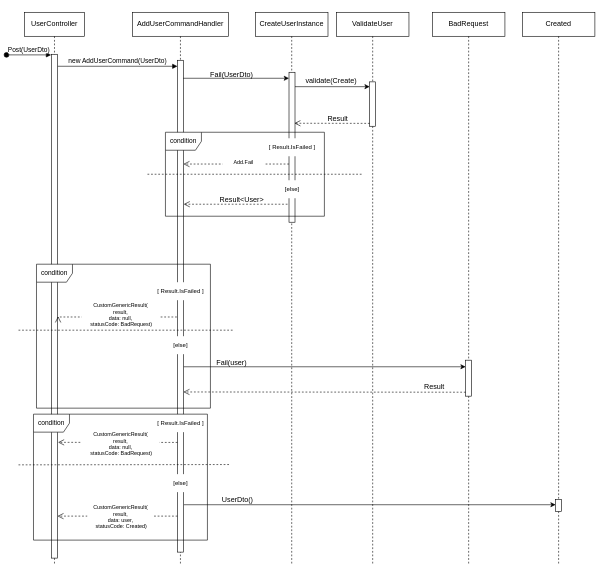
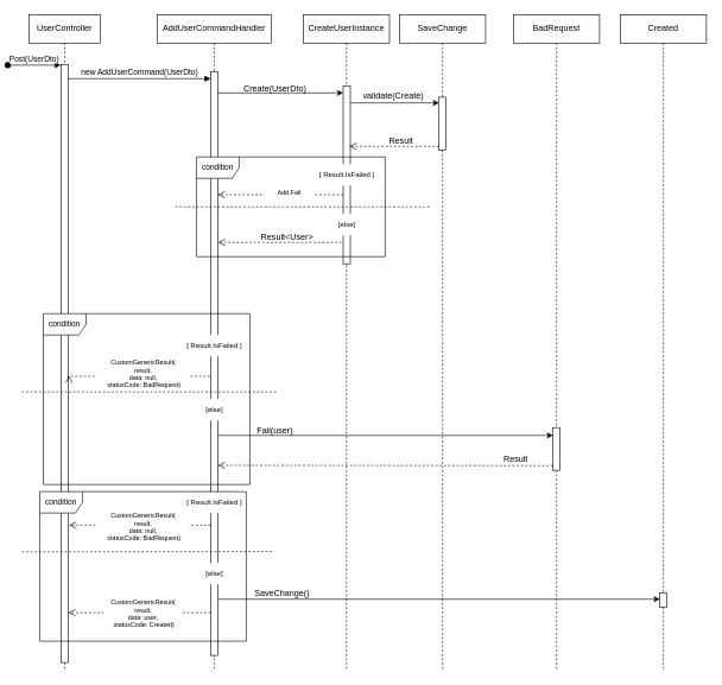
  <mxCell id="0" />
  <mxCell id="1" parent="0" />
  <mxCell id="2" value="UserController" style="shape=umlLifeline;perimeter=lifelinePerimeter;whiteSpace=wrap;html=1;container=0;dropTarget=0;collapsible=0;recursiveResize=0;outlineConnect=0;portConstraint=eastwest;newEdgeStyle={&quot;edgeStyle&quot;:&quot;elbowEdgeStyle&quot;,&quot;elbow&quot;:&quot;vertical&quot;,&quot;curved&quot;:0,&quot;rounded&quot;:0};" parent="1" vertex="1"><mxGeometry x="30" y="20" width="100" height="920" as="geometry" /></mxCell>
  <mxCell id="3" value="Post(UserDto)" style="html=1;verticalAlign=bottom;startArrow=oval;endArrow=block;startSize=8;edgeStyle=elbowEdgeStyle;elbow=vertical;curved=0;rounded=0;entryX=-0.26;entryY=0.004;entryDx=0;entryDy=0;entryPerimeter=0;" parent="2" edge="1"><mxGeometry relative="1" as="geometry"><mxPoint x="-30" y="71" as="sourcePoint" /><mxPoint x="44.4" y="71.4" as="targetPoint" /></mxGeometry></mxCell>
  <mxCell id="4" value="AddUserCommandHandler" style="shape=umlLifeline;perimeter=lifelinePerimeter;whiteSpace=wrap;html=1;container=0;dropTarget=0;collapsible=0;recursiveResize=0;outlineConnect=0;portConstraint=eastwest;newEdgeStyle={&quot;edgeStyle&quot;:&quot;elbowEdgeStyle&quot;,&quot;elbow&quot;:&quot;vertical&quot;,&quot;curved&quot;:0,&quot;rounded&quot;:0};" parent="1" vertex="1"><mxGeometry x="210" y="20" width="160" height="920" as="geometry" /></mxCell>
  <mxCell id="5" value="" style="html=1;points=[];perimeter=orthogonalPerimeter;outlineConnect=0;targetShapes=umlLifeline;portConstraint=eastwest;newEdgeStyle={&quot;edgeStyle&quot;:&quot;elbowEdgeStyle&quot;,&quot;elbow&quot;:&quot;vertical&quot;,&quot;curved&quot;:0,&quot;rounded&quot;:0};" parent="4" vertex="1"><mxGeometry x="75" y="80" width="10" height="820" as="geometry" /></mxCell>
  <mxCell id="6" value="new AddUserCommand(UserDto)" style="html=1;verticalAlign=bottom;endArrow=block;edgeStyle=elbowEdgeStyle;elbow=horizontal;curved=0;rounded=0;" parent="1" source="9" target="5" edge="1"><mxGeometry relative="1" as="geometry"><mxPoint x="85" y="110" as="sourcePoint" /><Array as="points"><mxPoint x="170" y="110" /></Array><mxPoint x="280" y="110" as="targetPoint" /></mxGeometry></mxCell>
  <mxCell id="7" value="CreateUserInstance" style="shape=umlLifeline;perimeter=lifelinePerimeter;whiteSpace=wrap;html=1;container=0;dropTarget=0;collapsible=0;recursiveResize=0;outlineConnect=0;portConstraint=eastwest;newEdgeStyle={&quot;edgeStyle&quot;:&quot;elbowEdgeStyle&quot;,&quot;elbow&quot;:&quot;vertical&quot;,&quot;curved&quot;:0,&quot;rounded&quot;:0};" parent="1" vertex="1"><mxGeometry x="415" y="20" width="121" height="920" as="geometry" /></mxCell>
  <mxCell id="8" value="" style="html=1;points=[];perimeter=orthogonalPerimeter;outlineConnect=0;targetShapes=umlLifeline;portConstraint=eastwest;newEdgeStyle={&quot;edgeStyle&quot;:&quot;elbowEdgeStyle&quot;,&quot;elbow&quot;:&quot;vertical&quot;,&quot;curved&quot;:0,&quot;rounded&quot;:0};" parent="7" vertex="1"><mxGeometry x="56" y="100" width="10" height="250" as="geometry" /></mxCell>
  <mxCell id="9" value="" style="rounded=0;whiteSpace=wrap;html=1;" parent="1" vertex="1"><mxGeometry x="75" y="90" width="10" height="840" as="geometry" /></mxCell>
  <mxCell id="10" value="Result&amp;lt;User&amp;gt;" style="text;html=1;strokeColor=none;fillColor=none;align=center;verticalAlign=middle;whiteSpace=wrap;rounded=0;" parent="1" vertex="1"><mxGeometry x="350" y="317" width="85" height="30" as="geometry" /></mxCell>
- <mxCell id="11" value="Fail(UserDto)" style="text;html=1;align=center;verticalAlign=middle;resizable=0;points=[];autosize=1;strokeColor=none;fillColor=none;" parent="1" vertex="1"><mxGeometry x="320" y="109" width="110" height="30" as="geometry" /></mxCell>
+ <mxCell id="11" value="Create(UserDto)" style="text;html=1;align=center;verticalAlign=middle;resizable=0;points=[];autosize=1;strokeColor=none;fillColor=none;" parent="1" vertex="1"><mxGeometry x="320" y="109" width="110" height="30" as="geometry" /></mxCell>
  <mxCell id="12" value="" style="endArrow=classic;html=1;rounded=0;" parent="1" target="8" edge="1"><mxGeometry width="50" height="50" relative="1" as="geometry"><mxPoint x="294.5" y="130" as="sourcePoint" /><mxPoint x="445.5" y="130" as="targetPoint" /></mxGeometry></mxCell>
  <mxCell id="13" value="" style="html=1;verticalAlign=bottom;endArrow=open;dashed=1;endSize=8;edgeStyle=elbowEdgeStyle;elbow=vertical;curved=0;rounded=0;" parent="1" edge="1"><mxGeometry x="0.005" relative="1" as="geometry"><mxPoint x="295.5" y="340.286" as="targetPoint" /><Array as="points" /><mxPoint x="468.5" y="340.003" as="sourcePoint" /><mxPoint as="offset" /></mxGeometry></mxCell>
  <mxCell id="14" value="" style="html=1;verticalAlign=bottom;endArrow=block;edgeStyle=elbowEdgeStyle;elbow=vertical;curved=0;rounded=0;" parent="1" target="9" edge="1"><mxGeometry relative="1" as="geometry"><mxPoint x="85" y="110" as="sourcePoint" /><Array as="points" /><mxPoint x="285" y="110" as="targetPoint" /></mxGeometry></mxCell>
  <mxCell id="15" value="[ Result.IsFailed ]" style="text;html=1;align=center;verticalAlign=middle;resizable=0;points=[];autosize=1;strokeColor=none;fillColor=default;fontSize=10;" parent="1" vertex="1"><mxGeometry x="240" y="470" width="100" height="30" as="geometry" /></mxCell>
  <mxCell id="16" value="&lt;font style=&quot;font-size: 11px;&quot;&gt;condition&lt;/font&gt;" style="shape=umlFrame;whiteSpace=wrap;html=1;pointerEvents=0;direction=east;" parent="1" vertex="1"><mxGeometry x="50" y="440" width="290" height="240" as="geometry" /></mxCell>
  <mxCell id="17" value="" style="html=1;verticalAlign=bottom;endArrow=open;dashed=1;endSize=8;edgeStyle=elbowEdgeStyle;elbow=vertical;curved=0;rounded=0;strokeColor=default;" parent="1" edge="1"><mxGeometry x="0.005" relative="1" as="geometry"><mxPoint x="86" y="527" as="targetPoint" /><Array as="points" /><mxPoint x="284" y="528.003" as="sourcePoint" /><mxPoint as="offset" /></mxGeometry></mxCell>
  <mxCell id="18" value="&lt;font style=&quot;font-size: 9px;&quot;&gt;CustomGenericResult(&lt;br&gt;result,&lt;br style=&quot;font-size: 9px;&quot;&gt;data: null,&lt;br style=&quot;font-size: 9px;&quot;&gt;&amp;nbsp;statusCode: BadRequest)&lt;/font&gt;" style="text;html=1;align=center;verticalAlign=middle;resizable=0;points=[];autosize=1;strokeColor=none;fillColor=default;fontSize=9;" parent="1" vertex="1"><mxGeometry x="125" y="495" width="130" height="60" as="geometry" /></mxCell>
  <mxCell id="19" value="" style="endArrow=none;dashed=1;html=1;rounded=0;" parent="1" edge="1"><mxGeometry width="50" height="50" relative="1" as="geometry"><mxPoint x="20" y="550" as="sourcePoint" /><mxPoint x="380" y="550" as="targetPoint" /></mxGeometry></mxCell>
  <mxCell id="20" value="[else]" style="text;html=1;align=center;verticalAlign=middle;resizable=0;points=[];autosize=1;strokeColor=none;fillColor=default;fontSize=10;imageWidth=24;arcSize=12;strokeOpacity=100;resizeHeight=0;" parent="1" vertex="1"><mxGeometry x="265" y="560" width="50" height="30" as="geometry" /></mxCell>
  <mxCell id="21" value="BadRequest" style="shape=umlLifeline;perimeter=lifelinePerimeter;whiteSpace=wrap;html=1;container=0;dropTarget=0;collapsible=0;recursiveResize=0;outlineConnect=0;portConstraint=eastwest;newEdgeStyle={&quot;edgeStyle&quot;:&quot;elbowEdgeStyle&quot;,&quot;elbow&quot;:&quot;vertical&quot;,&quot;curved&quot;:0,&quot;rounded&quot;:0};" parent="1" vertex="1"><mxGeometry x="710" y="20" width="121" height="920" as="geometry" /></mxCell>
  <mxCell id="22" value="" style="html=1;points=[];perimeter=orthogonalPerimeter;outlineConnect=0;targetShapes=umlLifeline;portConstraint=eastwest;newEdgeStyle={&quot;edgeStyle&quot;:&quot;elbowEdgeStyle&quot;,&quot;elbow&quot;:&quot;vertical&quot;,&quot;curved&quot;:0,&quot;rounded&quot;:0};" parent="21" vertex="1"><mxGeometry x="55.5" y="580" width="10" height="60" as="geometry" /></mxCell>
  <mxCell id="23" value="Fail(user)" style="text;html=1;align=center;verticalAlign=middle;resizable=0;points=[];autosize=1;strokeColor=none;fillColor=none;" parent="1" vertex="1"><mxGeometry x="335" y="590" width="80" height="30" as="geometry" /></mxCell>
  <mxCell id="24" value="" style="endArrow=classic;html=1;rounded=0;" parent="1" target="22" edge="1"><mxGeometry width="50" height="50" relative="1" as="geometry"><mxPoint x="295.5" y="611" as="sourcePoint" /><mxPoint x="763" y="610" as="targetPoint" /></mxGeometry></mxCell>
  <mxCell id="25" value="" style="html=1;verticalAlign=bottom;endArrow=open;dashed=1;endSize=8;edgeStyle=elbowEdgeStyle;elbow=vertical;curved=0;rounded=0;" parent="1" target="5" edge="1"><mxGeometry x="0.005" relative="1" as="geometry"><mxPoint x="300" y="653" as="targetPoint" /><Array as="points" /><mxPoint x="765.5" y="653.421" as="sourcePoint" /><mxPoint as="offset" /></mxGeometry></mxCell>
  <mxCell id="26" value="Result" style="text;html=1;strokeColor=none;fillColor=none;align=center;verticalAlign=middle;whiteSpace=wrap;rounded=0;" parent="1" vertex="1"><mxGeometry x="671" y="630" width="85" height="30" as="geometry" /></mxCell>
  <mxCell id="27" value="[ Result.IsFailed ]" style="text;html=1;align=center;verticalAlign=middle;resizable=0;points=[];autosize=1;strokeColor=none;fillColor=default;fontSize=10;" parent="1" vertex="1"><mxGeometry x="240" y="690" width="100" height="30" as="geometry" /></mxCell>
  <mxCell id="28" value="&lt;font style=&quot;font-size: 11px;&quot;&gt;condition&lt;/font&gt;" style="shape=umlFrame;whiteSpace=wrap;html=1;pointerEvents=0;direction=east;" parent="1" vertex="1"><mxGeometry x="45" y="690" width="290" height="210" as="geometry" /></mxCell>
  <mxCell id="29" value="" style="html=1;verticalAlign=bottom;endArrow=open;dashed=1;endSize=8;edgeStyle=elbowEdgeStyle;elbow=vertical;curved=0;rounded=0;strokeColor=default;" parent="1" edge="1"><mxGeometry x="0.005" relative="1" as="geometry"><mxPoint x="86" y="737" as="targetPoint" /><Array as="points" /><mxPoint x="285" y="737.148" as="sourcePoint" /><mxPoint as="offset" /></mxGeometry></mxCell>
  <mxCell id="30" value="[else]" style="text;html=1;align=center;verticalAlign=middle;resizable=0;points=[];autosize=1;strokeColor=none;fillColor=default;fontSize=10;imageWidth=24;arcSize=12;strokeOpacity=100;resizeHeight=0;" parent="1" vertex="1"><mxGeometry x="265" y="790" width="50" height="30" as="geometry" /></mxCell>
  <mxCell id="31" value="&lt;font style=&quot;font-size: 9px;&quot;&gt;CustomGenericResult(&lt;br&gt;result,&lt;br style=&quot;font-size: 9px;&quot;&gt;data: null,&lt;br style=&quot;font-size: 9px;&quot;&gt;&amp;nbsp;statusCode: BadRequest)&lt;/font&gt;" style="text;html=1;align=center;verticalAlign=middle;resizable=0;points=[];autosize=1;strokeColor=none;fillColor=default;fontSize=9;" parent="1" vertex="1"><mxGeometry x="125" y="710" width="130" height="60" as="geometry" /></mxCell>
  <mxCell id="32" value="Created" style="shape=umlLifeline;perimeter=lifelinePerimeter;whiteSpace=wrap;html=1;container=0;dropTarget=0;collapsible=0;recursiveResize=0;outlineConnect=0;portConstraint=eastwest;newEdgeStyle={&quot;edgeStyle&quot;:&quot;elbowEdgeStyle&quot;,&quot;elbow&quot;:&quot;vertical&quot;,&quot;curved&quot;:0,&quot;rounded&quot;:0};" parent="1" vertex="1"><mxGeometry x="860" y="20" width="121" height="920" as="geometry" /></mxCell>
  <mxCell id="33" value="" style="html=1;points=[];perimeter=orthogonalPerimeter;outlineConnect=0;targetShapes=umlLifeline;portConstraint=eastwest;newEdgeStyle={&quot;edgeStyle&quot;:&quot;elbowEdgeStyle&quot;,&quot;elbow&quot;:&quot;vertical&quot;,&quot;curved&quot;:0,&quot;rounded&quot;:0};" parent="32" vertex="1"><mxGeometry x="55.5" y="812" width="10" height="20" as="geometry" /></mxCell>
  <mxCell id="34" value="" style="endArrow=none;dashed=1;html=1;rounded=0;" parent="1" edge="1"><mxGeometry width="50" height="50" relative="1" as="geometry"><mxPoint x="20" y="774.52" as="sourcePoint" /><mxPoint x="373" y="774" as="targetPoint" /></mxGeometry></mxCell>
  <mxCell id="35" value="" style="endArrow=classic;html=1;rounded=0;" parent="1" target="33" edge="1"><mxGeometry width="50" height="50" relative="1" as="geometry"><mxPoint x="295.75" y="841" as="sourcePoint" /><mxPoint x="754" y="841" as="targetPoint" /></mxGeometry></mxCell>
- <mxCell id="36" value="UserDto()" style="text;html=1;align=center;verticalAlign=middle;resizable=0;points=[];autosize=1;strokeColor=none;fillColor=none;" parent="1" vertex="1"><mxGeometry x="335" y="818" width="100" height="30" as="geometry" /></mxCell>
+ <mxCell id="36" value="SaveChange()" style="text;html=1;align=center;verticalAlign=middle;resizable=0;points=[];autosize=1;strokeColor=none;fillColor=none;" parent="1" vertex="1"><mxGeometry x="335" y="818" width="100" height="30" as="geometry" /></mxCell>
  <mxCell id="37" value="" style="html=1;verticalAlign=bottom;endArrow=open;dashed=1;endSize=8;edgeStyle=elbowEdgeStyle;elbow=vertical;curved=0;rounded=0;strokeColor=default;" parent="1" source="5" edge="1"><mxGeometry x="0.005" relative="1" as="geometry"><mxPoint x="85" y="860" as="targetPoint" /><Array as="points" /><mxPoint x="284" y="860" as="sourcePoint" /><mxPoint as="offset" /></mxGeometry></mxCell>
- <mxCell id="38" value="ValidateUser" style="shape=umlLifeline;perimeter=lifelinePerimeter;whiteSpace=wrap;html=1;container=0;dropTarget=0;collapsible=0;recursiveResize=0;outlineConnect=0;portConstraint=eastwest;newEdgeStyle={&quot;edgeStyle&quot;:&quot;elbowEdgeStyle&quot;,&quot;elbow&quot;:&quot;vertical&quot;,&quot;curved&quot;:0,&quot;rounded&quot;:0};" parent="1" vertex="1"><mxGeometry x="550" y="20" width="121" height="920" as="geometry" /></mxCell>
+ <mxCell id="38" value="SaveChange" style="shape=umlLifeline;perimeter=lifelinePerimeter;whiteSpace=wrap;html=1;container=0;dropTarget=0;collapsible=0;recursiveResize=0;outlineConnect=0;portConstraint=eastwest;newEdgeStyle={&quot;edgeStyle&quot;:&quot;elbowEdgeStyle&quot;,&quot;elbow&quot;:&quot;vertical&quot;,&quot;curved&quot;:0,&quot;rounded&quot;:0};" parent="1" vertex="1"><mxGeometry x="550" y="20" width="121" height="920" as="geometry" /></mxCell>
  <mxCell id="39" value="" style="html=1;points=[];perimeter=orthogonalPerimeter;outlineConnect=0;targetShapes=umlLifeline;portConstraint=eastwest;newEdgeStyle={&quot;edgeStyle&quot;:&quot;elbowEdgeStyle&quot;,&quot;elbow&quot;:&quot;vertical&quot;,&quot;curved&quot;:0,&quot;rounded&quot;:0};" parent="38" vertex="1"><mxGeometry x="55.5" y="116" width="10" height="74" as="geometry" /></mxCell>
  <mxCell id="40" value="validate(Create)" style="text;html=1;align=center;verticalAlign=middle;resizable=0;points=[];autosize=1;strokeColor=none;fillColor=none;" parent="1" vertex="1"><mxGeometry x="480.5" y="120" width="120" height="30" as="geometry" /></mxCell>
  <mxCell id="41" value="" style="endArrow=classic;html=1;rounded=0;" parent="1" source="8" edge="1"><mxGeometry width="50" height="50" relative="1" as="geometry"><mxPoint x="456" y="144" as="sourcePoint" /><mxPoint x="605.5" y="144" as="targetPoint" /></mxGeometry></mxCell>
  <mxCell id="42" value="" style="html=1;verticalAlign=bottom;endArrow=open;dashed=1;endSize=8;edgeStyle=elbowEdgeStyle;elbow=vertical;curved=0;rounded=0;" parent="1" edge="1"><mxGeometry x="0.005" relative="1" as="geometry"><mxPoint x="480" y="205" as="targetPoint" /><Array as="points" /><mxPoint x="605.5" y="205.2" as="sourcePoint" /><mxPoint as="offset" /></mxGeometry></mxCell>
  <mxCell id="43" value="Result" style="text;html=1;strokeColor=none;fillColor=none;align=center;verticalAlign=middle;whiteSpace=wrap;rounded=0;" parent="1" vertex="1"><mxGeometry x="510" y="182" width="85" height="30" as="geometry" /></mxCell>
  <mxCell id="44" value="&lt;font style=&quot;font-size: 11px;&quot;&gt;condition&lt;/font&gt;" style="shape=umlFrame;whiteSpace=wrap;html=1;pointerEvents=0;direction=east;" parent="1" vertex="1"><mxGeometry x="265" y="220" width="265" height="140" as="geometry" /></mxCell>
  <mxCell id="45" value="[else]" style="text;html=1;align=center;verticalAlign=middle;resizable=0;points=[];autosize=1;strokeColor=none;fillColor=default;fontSize=10;imageWidth=24;arcSize=12;strokeOpacity=100;resizeHeight=0;" parent="1" vertex="1"><mxGeometry x="450.5" y="300" width="50" height="30" as="geometry" /></mxCell>
  <mxCell id="46" value="[ Result.IsFailed ]" style="text;html=1;align=center;verticalAlign=middle;resizable=0;points=[];autosize=1;strokeColor=none;fillColor=default;fontSize=10;" parent="1" vertex="1"><mxGeometry x="425.5" y="230" width="100" height="30" as="geometry" /></mxCell>
  <mxCell id="47" value="" style="endArrow=none;dashed=1;html=1;rounded=0;" parent="1" edge="1"><mxGeometry width="50" height="50" relative="1" as="geometry"><mxPoint x="235" y="290" as="sourcePoint" /><mxPoint x="595" y="290" as="targetPoint" /></mxGeometry></mxCell>
  <mxCell id="48" value="" style="html=1;verticalAlign=bottom;endArrow=open;dashed=1;endSize=8;edgeStyle=elbowEdgeStyle;elbow=vertical;curved=0;rounded=0;" parent="1" source="8" edge="1"><mxGeometry x="0.005" relative="1" as="geometry"><mxPoint x="295" y="273" as="targetPoint" /><Array as="points" /><mxPoint x="628.5" y="304.95" as="sourcePoint" /><mxPoint as="offset" /></mxGeometry></mxCell>
  <mxCell id="49" value="Add.Fail" style="text;html=1;align=center;verticalAlign=middle;resizable=0;points=[];autosize=1;strokeColor=none;fillColor=default;fontSize=9;imageWidth=18;imageHeight=24;arcSize=5;fillStyle=auto;" parent="1" vertex="1"><mxGeometry x="360" y="260" width="70" height="20" as="geometry" /></mxCell>
  <mxCell id="50" value="&lt;font style=&quot;font-size: 9px;&quot;&gt;CustomGenericResult(&lt;br&gt;result,&lt;br style=&quot;font-size: 9px;&quot;&gt;data: user,&lt;br style=&quot;font-size: 9px;&quot;&gt;&amp;nbsp;statusCode: Created)&lt;/font&gt;" style="text;html=1;align=center;verticalAlign=middle;resizable=0;points=[];autosize=1;strokeColor=none;fillColor=default;fontSize=9;" parent="1" vertex="1"><mxGeometry x="135" y="832" width="110" height="60" as="geometry" /></mxCell>
